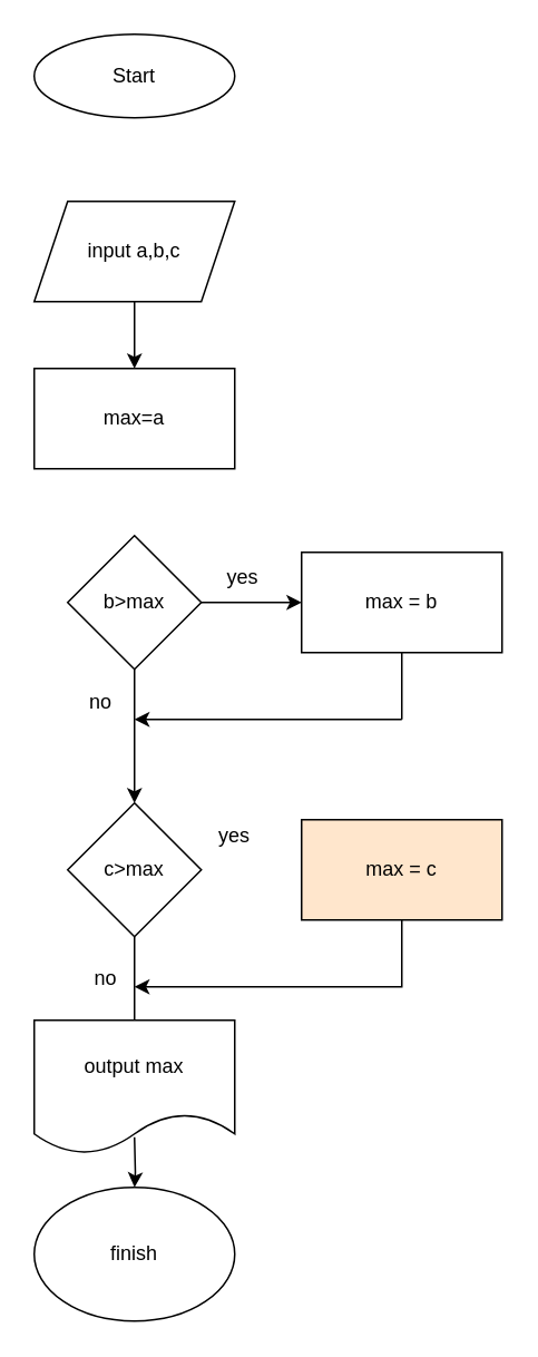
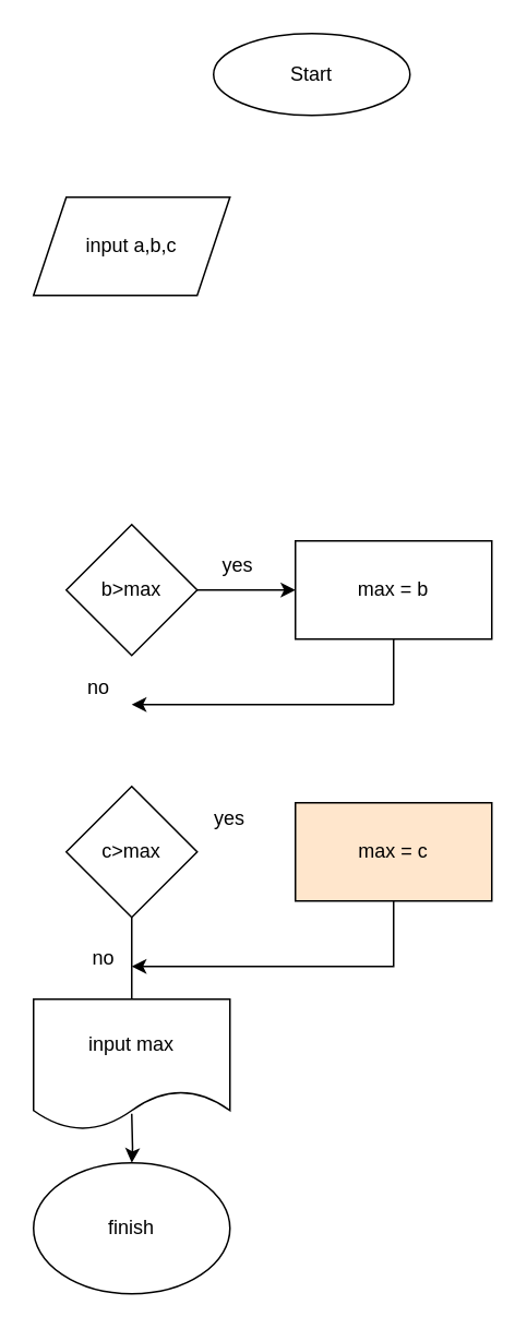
  <mxCell id="0" />
  <mxCell id="1" parent="0" />
- <mxCell id="2" value="Start" style="ellipse;whiteSpace=wrap;html=1;" parent="1" vertex="1"><mxGeometry x="20" y="20" width="120" height="50" as="geometry" /></mxCell>
- <mxCell id="3" value="" style="edgeStyle=orthogonalEdgeStyle;rounded=0;orthogonalLoop=1;jettySize=auto;html=1;" parent="1" source="4" target="5" edge="1"><mxGeometry relative="1" as="geometry" /></mxCell>
+ <mxCell id="2" value="Start" style="ellipse;whiteSpace=wrap;html=1;" parent="1" vertex="1"><mxGeometry x="130" y="20" width="120" height="50" as="geometry" /></mxCell>
  <mxCell id="4" value="input a,b,c" style="shape=parallelogram;perimeter=parallelogramPerimeter;whiteSpace=wrap;html=1;fixedSize=1;" parent="1" vertex="1"><mxGeometry x="20" y="120" width="120" height="60" as="geometry" /></mxCell>
- <mxCell id="5" value="max=a" style="whiteSpace=wrap;html=1;" parent="1" vertex="1"><mxGeometry x="20" y="220" width="120" height="60" as="geometry" /></mxCell>
  <mxCell id="6" value="" style="edgeStyle=orthogonalEdgeStyle;rounded=0;orthogonalLoop=1;jettySize=auto;html=1;" parent="1" source="8" target="9" edge="1"><mxGeometry relative="1" as="geometry" /></mxCell>
- <mxCell id="7" value="" style="edgeStyle=orthogonalEdgeStyle;rounded=0;orthogonalLoop=1;jettySize=auto;html=1;" parent="1" source="8" target="12" edge="1"><mxGeometry relative="1" as="geometry" /></mxCell>
  <mxCell id="8" value="b&amp;gt;max" style="rhombus;whiteSpace=wrap;html=1;" parent="1" vertex="1"><mxGeometry x="40" y="320" width="80" height="80" as="geometry" /></mxCell>
  <mxCell id="9" value="max = b" style="whiteSpace=wrap;html=1;" parent="1" vertex="1"><mxGeometry x="180" y="330" width="120" height="60" as="geometry" /></mxCell>
  <mxCell id="10" value="yes" style="text;html=1;strokeColor=none;fillColor=none;align=center;verticalAlign=middle;whiteSpace=wrap;rounded=0;" parent="1" vertex="1"><mxGeometry x="110" y="320" width="70" height="50" as="geometry" /></mxCell>
  <mxCell id="11" value="" style="edgeStyle=orthogonalEdgeStyle;rounded=0;orthogonalLoop=1;jettySize=auto;html=1;" parent="1" source="12" edge="1"><mxGeometry relative="1" as="geometry"><mxPoint x="80" y="620" as="targetPoint" /></mxGeometry></mxCell>
  <mxCell id="12" value="c&amp;gt;max" style="rhombus;whiteSpace=wrap;html=1;" parent="1" vertex="1"><mxGeometry x="40" y="480" width="80" height="80" as="geometry" /></mxCell>
  <mxCell id="13" value="" style="edgeStyle=orthogonalEdgeStyle;rounded=0;orthogonalLoop=1;jettySize=auto;html=1;" parent="1" source="14" edge="1"><mxGeometry relative="1" as="geometry"><mxPoint x="80" y="590" as="targetPoint" /><Array as="points"><mxPoint x="240" y="590" /><mxPoint x="240" y="590" /></Array></mxGeometry></mxCell>
  <mxCell id="14" value="max = c" style="whiteSpace=wrap;html=1;fillColor=#ffe6cc;" parent="1" vertex="1"><mxGeometry x="180" y="490" width="120" height="60" as="geometry" /></mxCell>
  <mxCell id="15" value="no" style="text;html=1;strokeColor=none;fillColor=none;align=center;verticalAlign=middle;whiteSpace=wrap;rounded=0;" parent="1" vertex="1"><mxGeometry x="40" y="410" width="40" height="20" as="geometry" /></mxCell>
  <mxCell id="16" value="" style="endArrow=none;html=1;entryX=0.5;entryY=1;entryDx=0;entryDy=0;" parent="1" target="9" edge="1"><mxGeometry width="50" height="50" relative="1" as="geometry"><mxPoint x="240" y="430" as="sourcePoint" /><mxPoint x="150" y="440" as="targetPoint" /></mxGeometry></mxCell>
  <mxCell id="17" value="" style="endArrow=classic;html=1;entryX=1;entryY=1;entryDx=0;entryDy=0;" parent="1" target="15" edge="1"><mxGeometry width="50" height="50" relative="1" as="geometry"><mxPoint x="240" y="430" as="sourcePoint" /><mxPoint x="150" y="440" as="targetPoint" /></mxGeometry></mxCell>
  <mxCell id="18" value="yes" style="text;html=1;strokeColor=none;fillColor=none;align=center;verticalAlign=middle;whiteSpace=wrap;rounded=0;" parent="1" vertex="1"><mxGeometry x="120" y="490" width="40" height="20" as="geometry" /></mxCell>
  <mxCell id="19" value="" style="edgeStyle=orthogonalEdgeStyle;rounded=0;orthogonalLoop=1;jettySize=auto;html=1;" parent="1" target="21" edge="1"><mxGeometry relative="1" as="geometry"><mxPoint x="80" y="680" as="sourcePoint" /></mxGeometry></mxCell>
  <mxCell id="20" value="no" style="text;html=1;strokeColor=none;fillColor=none;align=center;verticalAlign=middle;whiteSpace=wrap;rounded=0;" parent="1" vertex="1"><mxGeometry x="43" y="575" width="40" height="20" as="geometry" /></mxCell>
  <mxCell id="21" value="finish" style="ellipse;whiteSpace=wrap;html=1;" parent="1" vertex="1"><mxGeometry x="20" y="710" width="120" height="80" as="geometry" /></mxCell>
- <mxCell id="22" value="&lt;span&gt;output max&lt;/span&gt;" style="shape=document;whiteSpace=wrap;html=1;boundedLbl=1;" parent="1" vertex="1"><mxGeometry x="20" y="610" width="120" height="80" as="geometry" /></mxCell>
+ <mxCell id="22" value="&lt;span&gt;input max&lt;/span&gt;" style="shape=document;whiteSpace=wrap;html=1;boundedLbl=1;" parent="1" vertex="1"><mxGeometry x="20" y="610" width="120" height="80" as="geometry" /></mxCell>
